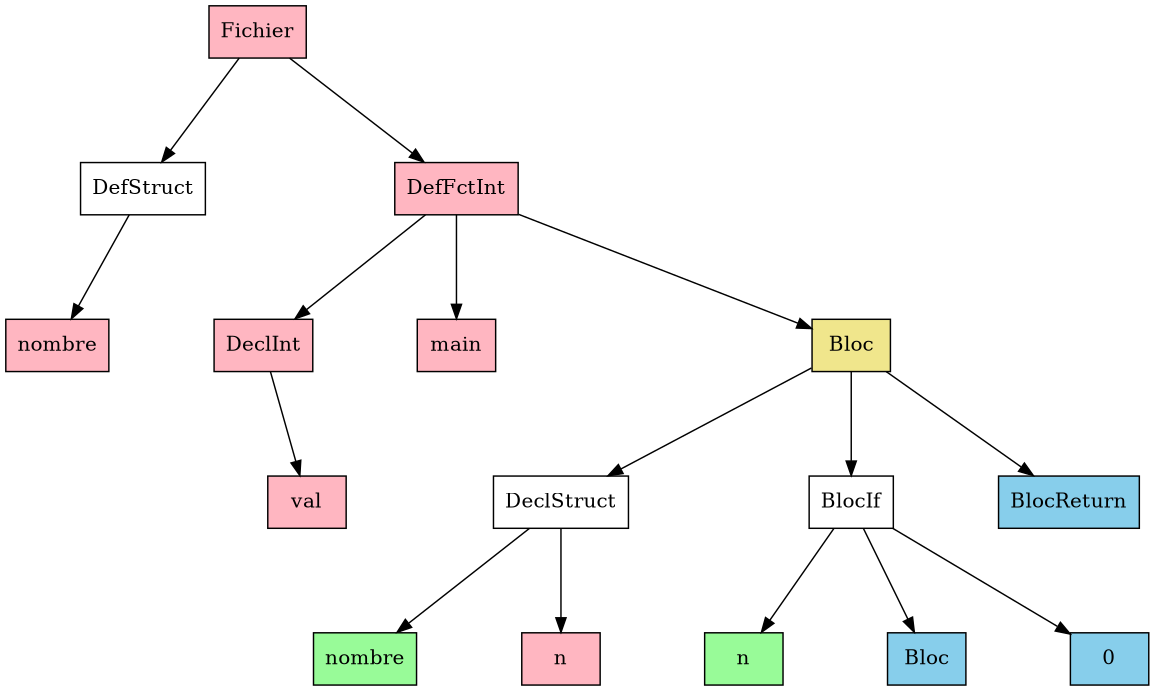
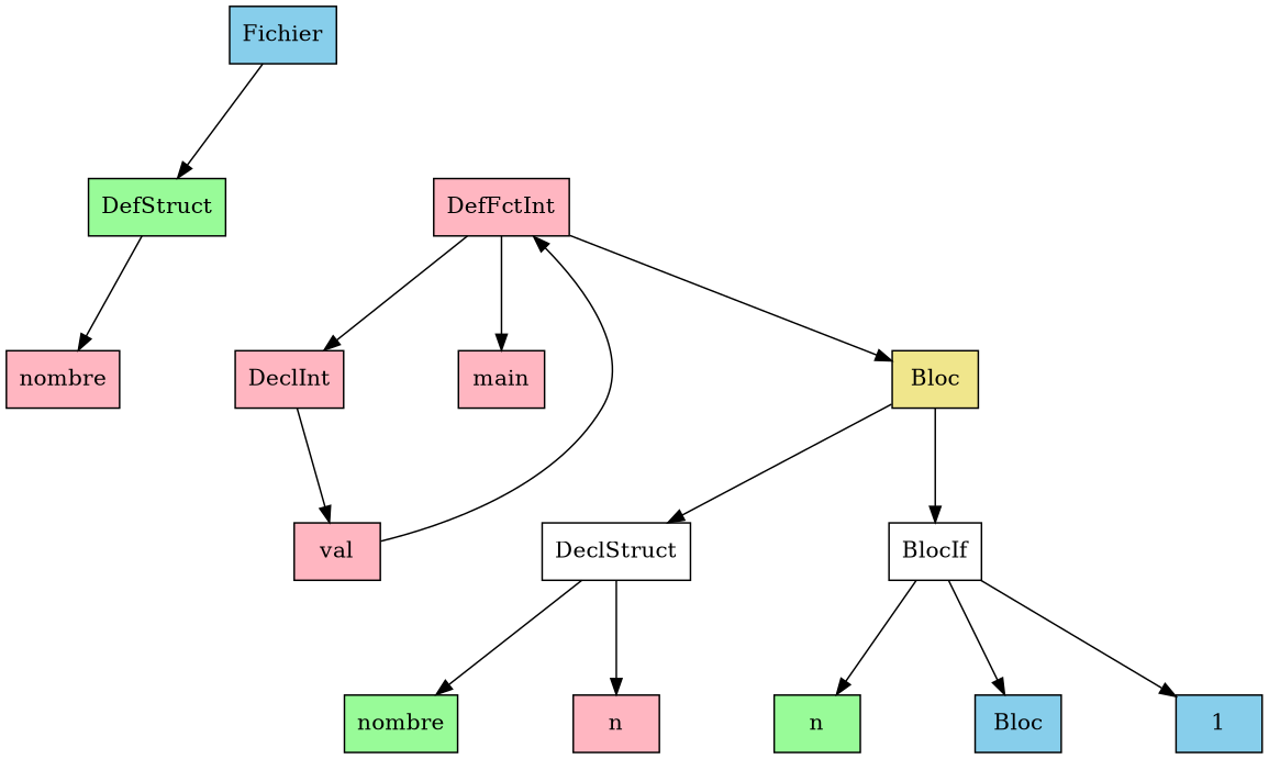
  digraph {
    nodesep=1
    ranksep=1
    node [fillcolor=lightpink shape=box style=filled]
-   n1 [label=Fichier]
-   n2 [fillcolor=white label=DefStruct]
+   n1 [fillcolor=skyblue label=Fichier]
+   n2 [fillcolor=palegreen label=DefStruct]
    n3 [label=DefFctInt]
    n4 [label=nombre]
    n5 [label=DeclInt]
    n6 [label=main]
    n7 [fillcolor=khaki label=Bloc]
    n8 [label=val]
    n9 [fillcolor=white label=DeclStruct]
    n10 [fillcolor=white label=BlocIf]
-   n11 [fillcolor=skyblue label=BlocReturn]
    n12 [fillcolor=palegreen label=nombre]
    n13 [label=n]
    n14 [fillcolor=palegreen label=n]
    n15 [fillcolor=skyblue label=Bloc]
-   n16 [fillcolor=skyblue label=0]
+   n16 [fillcolor=skyblue label=1]
    n1 -> n2
-   n1 -> n3
+   n8 -> n3
    n2 -> n4
    n3 -> n5
    n3 -> n6
    n3 -> n7
    n5 -> n8
    n7 -> n9
    n7 -> n10
-   n7 -> n11
    n9 -> n12
    n9 -> n13
    n10 -> n14
    n10 -> n15
    n10 -> n16
  }
